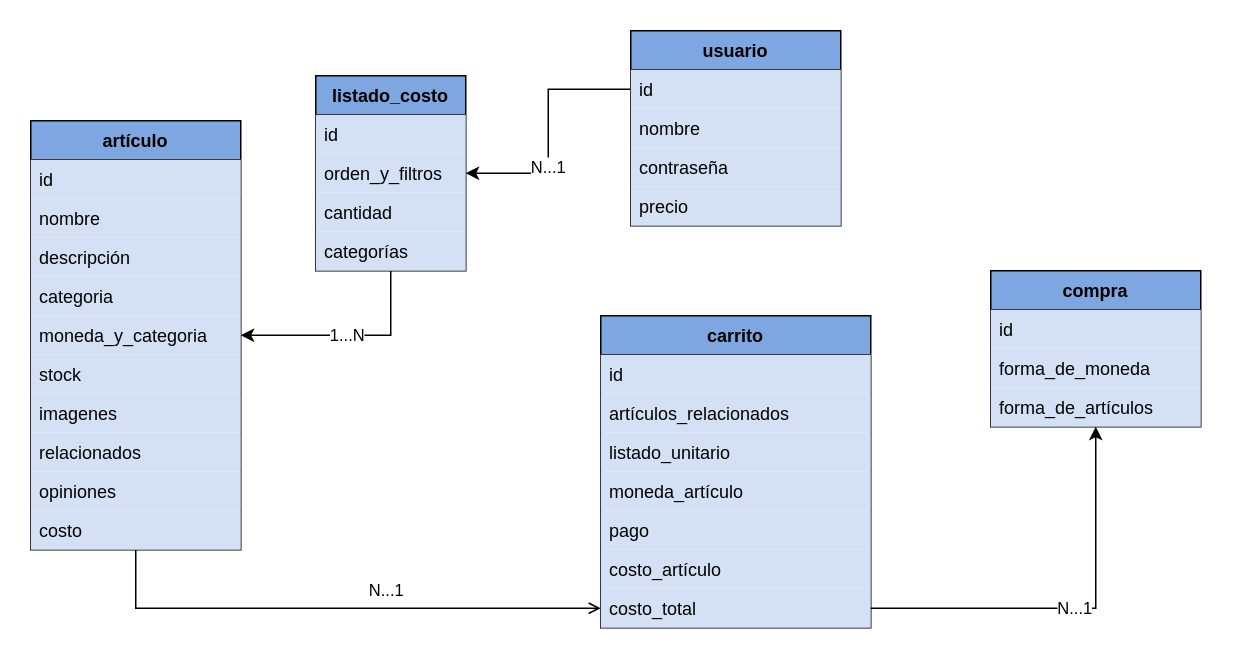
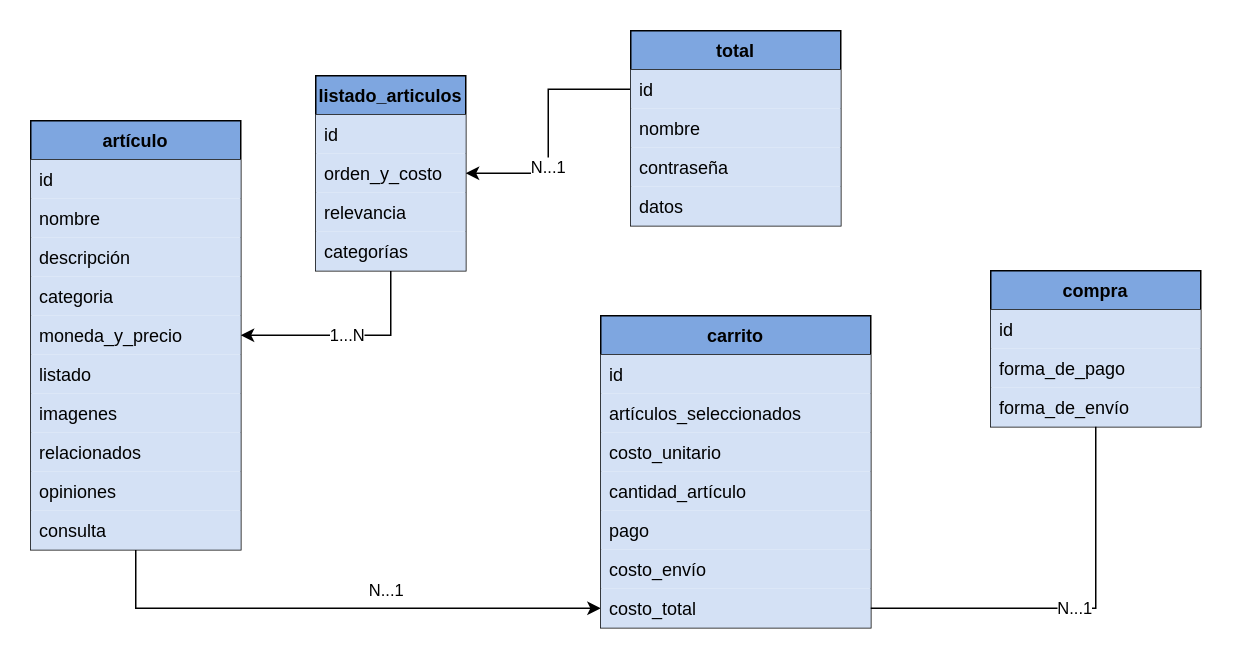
  <mxCell id="0" />
  <mxCell id="1" parent="0" />
  <mxCell id="2" value="1...N" style="edgeStyle=orthogonalEdgeStyle;rounded=0;orthogonalLoop=1;jettySize=auto;html=1;entryX=1;entryY=0.5;entryDx=0;entryDy=0;" parent="1" target="10" edge="1" source="30"><mxGeometry relative="1" as="geometry"><mxPoint x="270" y="236" as="targetPoint" /><mxPoint x="364" y="236" as="sourcePoint" /></mxGeometry></mxCell>
- <mxCell id="3" style="edgeStyle=orthogonalEdgeStyle;rounded=0;orthogonalLoop=1;jettySize=auto;html=1;endArrow=open;" parent="1" source="5" target="24" edge="1"><mxGeometry relative="1" as="geometry" /></mxCell>
+ <mxCell id="3" style="edgeStyle=orthogonalEdgeStyle;rounded=0;orthogonalLoop=1;jettySize=auto;html=1;" parent="1" source="5" target="24" edge="1"><mxGeometry relative="1" as="geometry" /></mxCell>
  <mxCell id="4" value="N...1" style="edgeLabel;html=1;align=center;verticalAlign=middle;resizable=0;points=[];" parent="3" vertex="1" connectable="0"><mxGeometry x="0.277" y="2" relative="1" as="geometry"><mxPoint x="-18" y="-11" as="offset" /></mxGeometry></mxCell>
  <mxCell id="5" value="artículo" style="swimlane;fontStyle=1;childLayout=stackLayout;horizontal=1;startSize=26;fillColor=#7EA6E0;horizontalStack=0;resizeParent=1;resizeParentMax=0;resizeLast=0;collapsible=1;marginBottom=0;" parent="1" vertex="1"><mxGeometry x="20" y="80" width="140" height="286" as="geometry"><mxRectangle x="150" y="170" width="70" height="26" as="alternateBounds" /></mxGeometry></mxCell>
  <mxCell id="6" value="id" style="text;strokeColor=none;fillColor=#D4E1F5;align=left;verticalAlign=top;spacingLeft=4;spacingRight=4;overflow=hidden;rotatable=0;points=[[0,0.5],[1,0.5]];portConstraint=eastwest;" parent="5" vertex="1"><mxGeometry y="26" width="140" height="26" as="geometry" /></mxCell>
  <mxCell id="7" value="nombre" style="text;strokeColor=none;fillColor=#D4E1F5;align=left;verticalAlign=top;spacingLeft=4;spacingRight=4;overflow=hidden;rotatable=0;points=[[0,0.5],[1,0.5]];portConstraint=eastwest;" parent="5" vertex="1"><mxGeometry y="52" width="140" height="26" as="geometry" /></mxCell>
  <mxCell id="8" value="descripción" style="text;strokeColor=none;fillColor=#D4E1F5;align=left;verticalAlign=top;spacingLeft=4;spacingRight=4;overflow=hidden;rotatable=0;points=[[0,0.5],[1,0.5]];portConstraint=eastwest;" parent="5" vertex="1"><mxGeometry y="78" width="140" height="26" as="geometry" /></mxCell>
  <mxCell id="9" value="categoria" style="text;strokeColor=none;fillColor=#D4E1F5;align=left;verticalAlign=top;spacingLeft=4;spacingRight=4;overflow=hidden;rotatable=0;points=[[0,0.5],[1,0.5]];portConstraint=eastwest;" parent="5" vertex="1"><mxGeometry y="104" width="140" height="26" as="geometry" /></mxCell>
- <mxCell id="10" value="moneda_y_categoria" style="text;strokeColor=none;fillColor=#D4E1F5;align=left;verticalAlign=top;spacingLeft=4;spacingRight=4;overflow=hidden;rotatable=0;points=[[0,0.5],[1,0.5]];portConstraint=eastwest;" parent="5" vertex="1"><mxGeometry y="130" width="140" height="26" as="geometry" /></mxCell>
- <mxCell id="11" value="stock" style="text;strokeColor=none;fillColor=#D4E1F5;align=left;verticalAlign=top;spacingLeft=4;spacingRight=4;overflow=hidden;rotatable=0;points=[[0,0.5],[1,0.5]];portConstraint=eastwest;" vertex="1" parent="5"><mxGeometry y="156" width="140" height="26" as="geometry" /></mxCell>
+ <mxCell id="10" value="moneda_y_precio" style="text;strokeColor=none;fillColor=#D4E1F5;align=left;verticalAlign=top;spacingLeft=4;spacingRight=4;overflow=hidden;rotatable=0;points=[[0,0.5],[1,0.5]];portConstraint=eastwest;" parent="5" vertex="1"><mxGeometry y="130" width="140" height="26" as="geometry" /></mxCell>
+ <mxCell id="11" value="listado" style="text;strokeColor=none;fillColor=#D4E1F5;align=left;verticalAlign=top;spacingLeft=4;spacingRight=4;overflow=hidden;rotatable=0;points=[[0,0.5],[1,0.5]];portConstraint=eastwest;" vertex="1" parent="5"><mxGeometry y="156" width="140" height="26" as="geometry" /></mxCell>
  <mxCell id="12" value="imagenes" style="text;strokeColor=none;fillColor=#D4E1F5;align=left;verticalAlign=top;spacingLeft=4;spacingRight=4;overflow=hidden;rotatable=0;points=[[0,0.5],[1,0.5]];portConstraint=eastwest;" parent="5" vertex="1"><mxGeometry y="182" width="140" height="26" as="geometry" /></mxCell>
  <mxCell id="13" value="relacionados" style="text;strokeColor=none;fillColor=#D4E1F5;align=left;verticalAlign=top;spacingLeft=4;spacingRight=4;overflow=hidden;rotatable=0;points=[[0,0.5],[1,0.5]];portConstraint=eastwest;" parent="5" vertex="1"><mxGeometry y="208" width="140" height="26" as="geometry" /></mxCell>
  <mxCell id="14" value="opiniones" style="text;strokeColor=none;fillColor=#D4E1F5;align=left;verticalAlign=top;spacingLeft=4;spacingRight=4;overflow=hidden;rotatable=0;points=[[0,0.5],[1,0.5]];portConstraint=eastwest;" parent="5" vertex="1"><mxGeometry y="234" width="140" height="26" as="geometry" /></mxCell>
- <mxCell id="15" value="costo" style="text;strokeColor=none;fillColor=#D4E1F5;align=left;verticalAlign=top;spacingLeft=4;spacingRight=4;overflow=hidden;rotatable=0;points=[[0,0.5],[1,0.5]];portConstraint=eastwest;" parent="5" vertex="1"><mxGeometry y="260" width="140" height="26" as="geometry" /></mxCell>
+ <mxCell id="15" value="consulta" style="text;strokeColor=none;fillColor=#D4E1F5;align=left;verticalAlign=top;spacingLeft=4;spacingRight=4;overflow=hidden;rotatable=0;points=[[0,0.5],[1,0.5]];portConstraint=eastwest;" parent="5" vertex="1"><mxGeometry y="260" width="140" height="26" as="geometry" /></mxCell>
  <mxCell id="16" value="N...1" style="edgeStyle=orthogonalEdgeStyle;rounded=0;orthogonalLoop=1;jettySize=auto;html=1;" edge="1" parent="1" source="26" target="30"><mxGeometry x="0.292" relative="1" as="geometry"><mxPoint as="offset" /></mxGeometry></mxCell>
  <mxCell id="17" value="carrito" style="swimlane;fontStyle=1;childLayout=stackLayout;horizontal=1;startSize=26;fillColor=#7EA6E0;horizontalStack=0;resizeParent=1;resizeParentMax=0;resizeLast=0;collapsible=1;marginBottom=0;" parent="1" vertex="1"><mxGeometry x="400" y="210" width="180" height="208" as="geometry" /></mxCell>
  <mxCell id="18" value="id" style="text;strokeColor=none;fillColor=#D4E1F5;align=left;verticalAlign=top;spacingLeft=4;spacingRight=4;overflow=hidden;rotatable=0;points=[[0,0.5],[1,0.5]];portConstraint=eastwest;" vertex="1" parent="17"><mxGeometry y="26" width="180" height="26" as="geometry" /></mxCell>
- <mxCell id="19" value="artículos_relacionados" style="text;strokeColor=none;fillColor=#D4E1F5;align=left;verticalAlign=top;spacingLeft=4;spacingRight=4;overflow=hidden;rotatable=0;points=[[0,0.5],[1,0.5]];portConstraint=eastwest;" parent="17" vertex="1"><mxGeometry y="52" width="180" height="26" as="geometry" /></mxCell>
- <mxCell id="20" value="listado_unitario" style="text;strokeColor=none;fillColor=#D4E1F5;align=left;verticalAlign=top;spacingLeft=4;spacingRight=4;overflow=hidden;rotatable=0;points=[[0,0.5],[1,0.5]];portConstraint=eastwest;" parent="17" vertex="1"><mxGeometry y="78" width="180" height="26" as="geometry" /></mxCell>
- <mxCell id="21" value="moneda_artículo" style="text;strokeColor=none;fillColor=#D4E1F5;align=left;verticalAlign=top;spacingLeft=4;spacingRight=4;overflow=hidden;rotatable=0;points=[[0,0.5],[1,0.5]];portConstraint=eastwest;" parent="17" vertex="1"><mxGeometry y="104" width="180" height="26" as="geometry" /></mxCell>
+ <mxCell id="19" value="artículos_seleccionados" style="text;strokeColor=none;fillColor=#D4E1F5;align=left;verticalAlign=top;spacingLeft=4;spacingRight=4;overflow=hidden;rotatable=0;points=[[0,0.5],[1,0.5]];portConstraint=eastwest;" parent="17" vertex="1"><mxGeometry y="52" width="180" height="26" as="geometry" /></mxCell>
+ <mxCell id="20" value="costo_unitario" style="text;strokeColor=none;fillColor=#D4E1F5;align=left;verticalAlign=top;spacingLeft=4;spacingRight=4;overflow=hidden;rotatable=0;points=[[0,0.5],[1,0.5]];portConstraint=eastwest;" parent="17" vertex="1"><mxGeometry y="78" width="180" height="26" as="geometry" /></mxCell>
+ <mxCell id="21" value="cantidad_artículo" style="text;strokeColor=none;fillColor=#D4E1F5;align=left;verticalAlign=top;spacingLeft=4;spacingRight=4;overflow=hidden;rotatable=0;points=[[0,0.5],[1,0.5]];portConstraint=eastwest;" parent="17" vertex="1"><mxGeometry y="104" width="180" height="26" as="geometry" /></mxCell>
  <mxCell id="22" value="pago" style="text;strokeColor=none;fillColor=#D4E1F5;align=left;verticalAlign=top;spacingLeft=4;spacingRight=4;overflow=hidden;rotatable=0;points=[[0,0.5],[1,0.5]];portConstraint=eastwest;" parent="17" vertex="1"><mxGeometry y="130" width="180" height="26" as="geometry" /></mxCell>
- <mxCell id="23" value="costo_artículo" style="text;strokeColor=none;fillColor=#D4E1F5;align=left;verticalAlign=top;spacingLeft=4;spacingRight=4;overflow=hidden;rotatable=0;points=[[0,0.5],[1,0.5]];portConstraint=eastwest;" parent="17" vertex="1"><mxGeometry y="156" width="180" height="26" as="geometry" /></mxCell>
+ <mxCell id="23" value="costo_envío" style="text;strokeColor=none;fillColor=#D4E1F5;align=left;verticalAlign=top;spacingLeft=4;spacingRight=4;overflow=hidden;rotatable=0;points=[[0,0.5],[1,0.5]];portConstraint=eastwest;" parent="17" vertex="1"><mxGeometry y="156" width="180" height="26" as="geometry" /></mxCell>
  <mxCell id="24" value="costo_total" style="text;strokeColor=none;fillColor=#D4E1F5;align=left;verticalAlign=top;spacingLeft=4;spacingRight=4;overflow=hidden;rotatable=0;points=[[0,0.5],[1,0.5]];portConstraint=eastwest;" parent="17" vertex="1"><mxGeometry y="182" width="180" height="26" as="geometry" /></mxCell>
- <mxCell id="25" value="usuario" style="swimlane;fontStyle=1;childLayout=stackLayout;horizontal=1;startSize=26;fillColor=#7EA6E0;horizontalStack=0;resizeParent=1;resizeParentMax=0;resizeLast=0;collapsible=1;marginBottom=0;" parent="1" vertex="1"><mxGeometry x="420" y="20" width="140" height="130" as="geometry" /></mxCell>
+ <mxCell id="25" value="total" style="swimlane;fontStyle=1;childLayout=stackLayout;horizontal=1;startSize=26;fillColor=#7EA6E0;horizontalStack=0;resizeParent=1;resizeParentMax=0;resizeLast=0;collapsible=1;marginBottom=0;" parent="1" vertex="1"><mxGeometry x="420" y="20" width="140" height="130" as="geometry" /></mxCell>
  <mxCell id="26" value="id" style="text;strokeColor=none;fillColor=#D4E1F5;align=left;verticalAlign=top;spacingLeft=4;spacingRight=4;overflow=hidden;rotatable=0;points=[[0,0.5],[1,0.5]];portConstraint=eastwest;" parent="25" vertex="1"><mxGeometry y="26" width="140" height="26" as="geometry" /></mxCell>
  <mxCell id="27" value="nombre" style="text;strokeColor=none;fillColor=#D4E1F5;align=left;verticalAlign=top;spacingLeft=4;spacingRight=4;overflow=hidden;rotatable=0;points=[[0,0.5],[1,0.5]];portConstraint=eastwest;" parent="25" vertex="1"><mxGeometry y="52" width="140" height="26" as="geometry" /></mxCell>
  <mxCell id="28" value="contraseña" style="text;strokeColor=none;fillColor=#D4E1F5;align=left;verticalAlign=top;spacingLeft=4;spacingRight=4;overflow=hidden;rotatable=0;points=[[0,0.5],[1,0.5]];portConstraint=eastwest;" parent="25" vertex="1"><mxGeometry y="78" width="140" height="26" as="geometry" /></mxCell>
- <mxCell id="29" value="precio" style="text;strokeColor=none;fillColor=#D4E1F5;align=left;verticalAlign=top;spacingLeft=4;spacingRight=4;overflow=hidden;rotatable=0;points=[[0,0.5],[1,0.5]];portConstraint=eastwest;" parent="25" vertex="1"><mxGeometry y="104" width="140" height="26" as="geometry" /></mxCell>
- <mxCell id="30" value="listado_costo" style="swimlane;fontStyle=1;childLayout=stackLayout;horizontal=1;startSize=26;fillColor=#7EA6E0;horizontalStack=0;resizeParent=1;resizeParentMax=0;resizeLast=0;collapsible=1;marginBottom=0;" parent="1" vertex="1"><mxGeometry x="210" y="50" width="100" height="130" as="geometry" /></mxCell>
+ <mxCell id="29" value="datos" style="text;strokeColor=none;fillColor=#D4E1F5;align=left;verticalAlign=top;spacingLeft=4;spacingRight=4;overflow=hidden;rotatable=0;points=[[0,0.5],[1,0.5]];portConstraint=eastwest;" parent="25" vertex="1"><mxGeometry y="104" width="140" height="26" as="geometry" /></mxCell>
+ <mxCell id="30" value="listado_articulos" style="swimlane;fontStyle=1;childLayout=stackLayout;horizontal=1;startSize=26;fillColor=#7EA6E0;horizontalStack=0;resizeParent=1;resizeParentMax=0;resizeLast=0;collapsible=1;marginBottom=0;" parent="1" vertex="1"><mxGeometry x="210" y="50" width="100" height="130" as="geometry" /></mxCell>
  <mxCell id="31" value="id" style="text;strokeColor=none;fillColor=#D4E1F5;align=left;verticalAlign=top;spacingLeft=4;spacingRight=4;overflow=hidden;rotatable=0;points=[[0,0.5],[1,0.5]];portConstraint=eastwest;" vertex="1" parent="30"><mxGeometry y="26" width="100" height="26" as="geometry" /></mxCell>
- <mxCell id="32" value="orden_y_filtros" style="text;strokeColor=none;fillColor=#D4E1F5;align=left;verticalAlign=top;spacingLeft=4;spacingRight=4;overflow=hidden;rotatable=0;points=[[0,0.5],[1,0.5]];portConstraint=eastwest;" parent="30" vertex="1"><mxGeometry y="52" width="100" height="26" as="geometry" /></mxCell>
- <mxCell id="33" value="cantidad" style="text;strokeColor=none;fillColor=#D4E1F5;align=left;verticalAlign=top;spacingLeft=4;spacingRight=4;overflow=hidden;rotatable=0;points=[[0,0.5],[1,0.5]];portConstraint=eastwest;" vertex="1" parent="30"><mxGeometry y="78" width="100" height="26" as="geometry" /></mxCell>
+ <mxCell id="32" value="orden_y_costo" style="text;strokeColor=none;fillColor=#D4E1F5;align=left;verticalAlign=top;spacingLeft=4;spacingRight=4;overflow=hidden;rotatable=0;points=[[0,0.5],[1,0.5]];portConstraint=eastwest;" parent="30" vertex="1"><mxGeometry y="52" width="100" height="26" as="geometry" /></mxCell>
+ <mxCell id="33" value="relevancia" style="text;strokeColor=none;fillColor=#D4E1F5;align=left;verticalAlign=top;spacingLeft=4;spacingRight=4;overflow=hidden;rotatable=0;points=[[0,0.5],[1,0.5]];portConstraint=eastwest;" vertex="1" parent="30"><mxGeometry y="78" width="100" height="26" as="geometry" /></mxCell>
  <mxCell id="34" value="categorías" style="text;strokeColor=none;fillColor=#D4E1F5;align=left;verticalAlign=top;spacingLeft=4;spacingRight=4;overflow=hidden;rotatable=0;points=[[0,0.5],[1,0.5]];portConstraint=eastwest;" parent="30" vertex="1"><mxGeometry y="104" width="100" height="26" as="geometry" /></mxCell>
  <mxCell id="35" value="compra" style="swimlane;fontStyle=1;childLayout=stackLayout;horizontal=1;startSize=26;fillColor=#7EA6E0;horizontalStack=0;resizeParent=1;resizeParentMax=0;resizeLast=0;collapsible=1;marginBottom=0;" vertex="1" parent="1"><mxGeometry x="660" y="180" width="140" height="104" as="geometry" /></mxCell>
  <mxCell id="36" value="id" style="text;strokeColor=none;fillColor=#D4E1F5;align=left;verticalAlign=top;spacingLeft=4;spacingRight=4;overflow=hidden;rotatable=0;points=[[0,0.5],[1,0.5]];portConstraint=eastwest;" vertex="1" parent="35"><mxGeometry y="26" width="140" height="26" as="geometry" /></mxCell>
- <mxCell id="37" value="forma_de_moneda" style="text;strokeColor=none;fillColor=#D4E1F5;align=left;verticalAlign=top;spacingLeft=4;spacingRight=4;overflow=hidden;rotatable=0;points=[[0,0.5],[1,0.5]];portConstraint=eastwest;" vertex="1" parent="35"><mxGeometry y="52" width="140" height="26" as="geometry" /></mxCell>
- <mxCell id="38" value="forma_de_artículos" style="text;strokeColor=none;fillColor=#D4E1F5;align=left;verticalAlign=top;spacingLeft=4;spacingRight=4;overflow=hidden;rotatable=0;points=[[0,0.5],[1,0.5]];portConstraint=eastwest;" vertex="1" parent="35"><mxGeometry y="78" width="140" height="26" as="geometry" /></mxCell>
- <mxCell id="39" value="N...1" style="edgeStyle=orthogonalEdgeStyle;rounded=0;orthogonalLoop=1;jettySize=auto;html=1;" edge="1" parent="1" source="24" target="35"><mxGeometry relative="1" as="geometry" /></mxCell>
+ <mxCell id="37" value="forma_de_pago" style="text;strokeColor=none;fillColor=#D4E1F5;align=left;verticalAlign=top;spacingLeft=4;spacingRight=4;overflow=hidden;rotatable=0;points=[[0,0.5],[1,0.5]];portConstraint=eastwest;" vertex="1" parent="35"><mxGeometry y="52" width="140" height="26" as="geometry" /></mxCell>
+ <mxCell id="38" value="forma_de_envío" style="text;strokeColor=none;fillColor=#D4E1F5;align=left;verticalAlign=top;spacingLeft=4;spacingRight=4;overflow=hidden;rotatable=0;points=[[0,0.5],[1,0.5]];portConstraint=eastwest;" vertex="1" parent="35"><mxGeometry y="78" width="140" height="26" as="geometry" /></mxCell>
+ <mxCell id="39" value="N...1" style="edgeStyle=orthogonalEdgeStyle;rounded=0;orthogonalLoop=1;jettySize=auto;html=1;endArrow=none;" edge="1" parent="1" source="24" target="35"><mxGeometry relative="1" as="geometry" /></mxCell>
